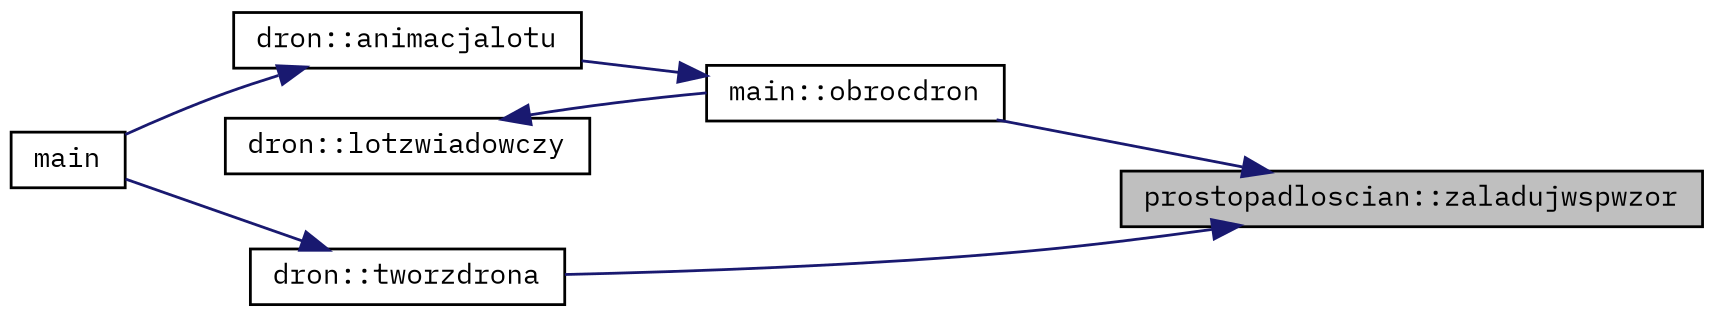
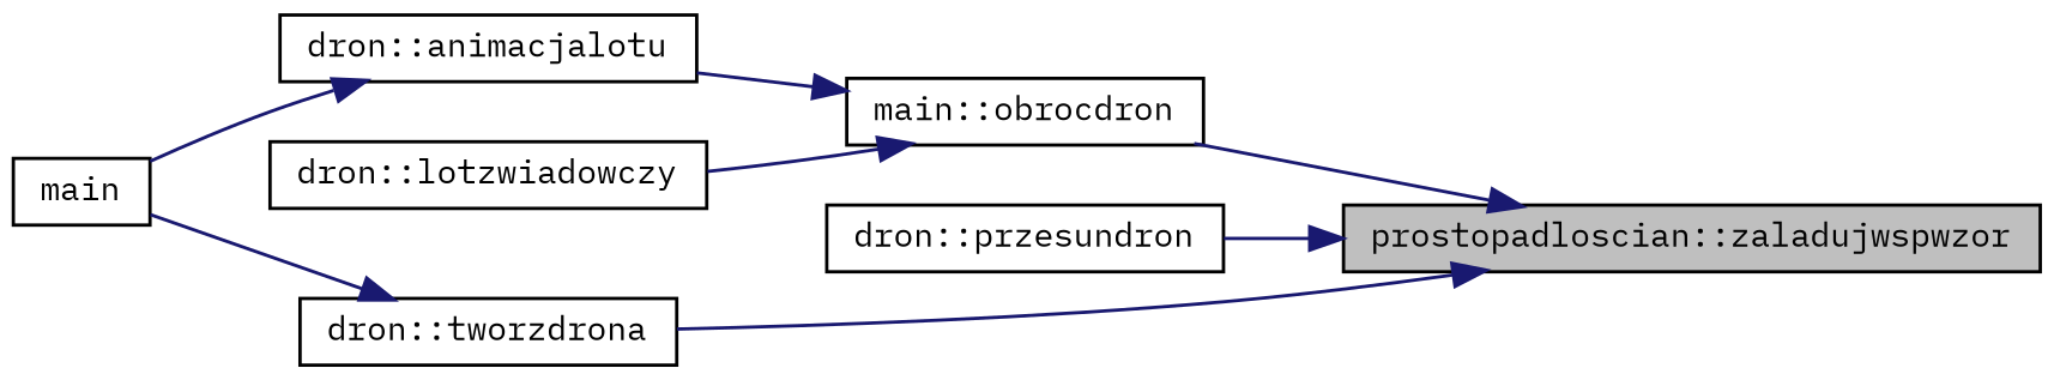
  digraph {
    fontname="IBM Plex Mono"
    rankdir=RL
    node [color=black fillcolor=white fontname="IBM Plex Mono" fontsize=10 shape=record style=filled]
    edge [color=midnightblue dir=back fontname="IBM Plex Mono" fontsize=10 labelfontname=Helvetica labelfontsize=10 style=solid]
    n1 [fillcolor=grey75 fontcolor=black height=0.2 label="prostopadloscian::zaladujwspwzor" width=0.4]
    n2 [height=0.2 label="main::obrocdron" width=0.4]
+   n3 [height=0.2 label="dron::przesundron" width=0.4]
    n4 [height=0.2 label="dron::tworzdrona" width=0.4]
    n5 [height=0.2 label="dron::animacjalotu" width=0.4]
    n6 [height=0.2 label="dron::lotzwiadowczy" width=0.4]
    n7 [height=0.2 label=main width=0.4]
    n1 -> n2
+   n1 -> n3
    n1 -> n4
    n2 -> n5
-   n6 -> n2
+   n2 -> n6
    n4 -> n7
    n5 -> n7
  }
